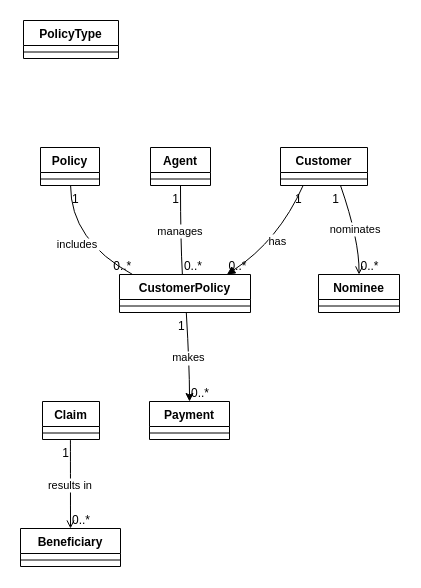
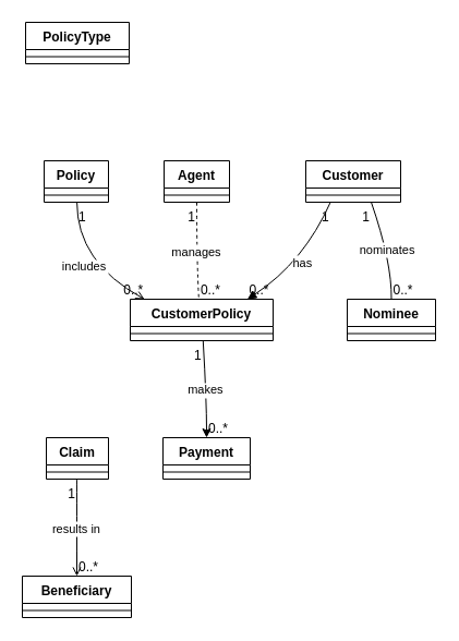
  <mxCell id="0" />
  <mxCell id="1" parent="0" />
  <mxCell id="2" value="Customer" style="swimlane;fontStyle=1;align=center;verticalAlign=top;childLayout=stackLayout;horizontal=1;startSize=25;horizontalStack=0;resizeParent=1;resizeParentMax=0;resizeLast=0;collapsible=0;marginBottom=0;" vertex="1" parent="1"><mxGeometry x="280" y="147" width="87" height="38" as="geometry" /></mxCell>
  <mxCell id="3" style="line;strokeWidth=1;fillColor=none;align=left;verticalAlign=middle;spacingTop=-1;spacingLeft=3;spacingRight=3;rotatable=0;labelPosition=right;points=[];portConstraint=eastwest;strokeColor=inherit;" vertex="1" parent="2"><mxGeometry y="25" width="87" height="13" as="geometry" /></mxCell>
  <mxCell id="4" value="Agent" style="swimlane;fontStyle=1;align=center;verticalAlign=top;childLayout=stackLayout;horizontal=1;startSize=25;horizontalStack=0;resizeParent=1;resizeParentMax=0;resizeLast=0;collapsible=0;marginBottom=0;" vertex="1" parent="1"><mxGeometry x="150" y="147" width="60" height="38" as="geometry" /></mxCell>
  <mxCell id="5" style="line;strokeWidth=1;fillColor=none;align=left;verticalAlign=middle;spacingTop=-1;spacingLeft=3;spacingRight=3;rotatable=0;labelPosition=right;points=[];portConstraint=eastwest;strokeColor=inherit;" vertex="1" parent="4"><mxGeometry y="25" width="60" height="13" as="geometry" /></mxCell>
  <mxCell id="6" value="Policy" style="swimlane;fontStyle=1;align=center;verticalAlign=top;childLayout=stackLayout;horizontal=1;startSize=25;horizontalStack=0;resizeParent=1;resizeParentMax=0;resizeLast=0;collapsible=0;marginBottom=0;" vertex="1" parent="1"><mxGeometry x="40" y="147" width="59" height="38" as="geometry" /></mxCell>
  <mxCell id="7" style="line;strokeWidth=1;fillColor=none;align=left;verticalAlign=middle;spacingTop=-1;spacingLeft=3;spacingRight=3;rotatable=0;labelPosition=right;points=[];portConstraint=eastwest;strokeColor=inherit;" vertex="1" parent="6"><mxGeometry y="25" width="59" height="13" as="geometry" /></mxCell>
  <mxCell id="8" value="PolicyType" style="swimlane;fontStyle=1;align=center;verticalAlign=top;childLayout=stackLayout;horizontal=1;startSize=25;horizontalStack=0;resizeParent=1;resizeParentMax=0;resizeLast=0;collapsible=0;marginBottom=0;" vertex="1" parent="1"><mxGeometry x="23" y="20" width="95" height="38" as="geometry" /></mxCell>
  <mxCell id="9" style="line;strokeWidth=1;fillColor=none;align=left;verticalAlign=middle;spacingTop=-1;spacingLeft=3;spacingRight=3;rotatable=0;labelPosition=right;points=[];portConstraint=eastwest;strokeColor=inherit;" vertex="1" parent="8"><mxGeometry y="25" width="95" height="13" as="geometry" /></mxCell>
  <mxCell id="10" value="CustomerPolicy" style="swimlane;fontStyle=1;align=center;verticalAlign=top;childLayout=stackLayout;horizontal=1;startSize=25;horizontalStack=0;resizeParent=1;resizeParentMax=0;resizeLast=0;collapsible=0;marginBottom=0;" vertex="1" parent="1"><mxGeometry x="119" y="274" width="131" height="38" as="geometry" /></mxCell>
  <mxCell id="11" style="line;strokeWidth=1;fillColor=none;align=left;verticalAlign=middle;spacingTop=-1;spacingLeft=3;spacingRight=3;rotatable=0;labelPosition=right;points=[];portConstraint=eastwest;strokeColor=inherit;" vertex="1" parent="10"><mxGeometry y="25" width="131" height="13" as="geometry" /></mxCell>
  <mxCell id="12" value="Claim" style="swimlane;fontStyle=1;align=center;verticalAlign=top;childLayout=stackLayout;horizontal=1;startSize=25;horizontalStack=0;resizeParent=1;resizeParentMax=0;resizeLast=0;collapsible=0;marginBottom=0;" vertex="1" parent="1"><mxGeometry x="42" y="401" width="57" height="38" as="geometry" /></mxCell>
  <mxCell id="13" style="line;strokeWidth=1;fillColor=none;align=left;verticalAlign=middle;spacingTop=-1;spacingLeft=3;spacingRight=3;rotatable=0;labelPosition=right;points=[];portConstraint=eastwest;strokeColor=inherit;" vertex="1" parent="12"><mxGeometry y="25" width="57" height="13" as="geometry" /></mxCell>
  <mxCell id="14" value="Payment" style="swimlane;fontStyle=1;align=center;verticalAlign=top;childLayout=stackLayout;horizontal=1;startSize=25;horizontalStack=0;resizeParent=1;resizeParentMax=0;resizeLast=0;collapsible=0;marginBottom=0;" vertex="1" parent="1"><mxGeometry x="149" y="401" width="80" height="38" as="geometry" /></mxCell>
  <mxCell id="15" style="line;strokeWidth=1;fillColor=none;align=left;verticalAlign=middle;spacingTop=-1;spacingLeft=3;spacingRight=3;rotatable=0;labelPosition=right;points=[];portConstraint=eastwest;strokeColor=inherit;" vertex="1" parent="14"><mxGeometry y="25" width="80" height="13" as="geometry" /></mxCell>
  <mxCell id="16" value="Nominee" style="swimlane;fontStyle=1;align=center;verticalAlign=top;childLayout=stackLayout;horizontal=1;startSize=25;horizontalStack=0;resizeParent=1;resizeParentMax=0;resizeLast=0;collapsible=0;marginBottom=0;" vertex="1" parent="1"><mxGeometry x="318" y="274" width="81" height="38" as="geometry" /></mxCell>
  <mxCell id="17" style="line;strokeWidth=1;fillColor=none;align=left;verticalAlign=middle;spacingTop=-1;spacingLeft=3;spacingRight=3;rotatable=0;labelPosition=right;points=[];portConstraint=eastwest;strokeColor=inherit;" vertex="1" parent="16"><mxGeometry y="25" width="81" height="13" as="geometry" /></mxCell>
  <mxCell id="18" value="Beneficiary" style="swimlane;fontStyle=1;align=center;verticalAlign=top;childLayout=stackLayout;horizontal=1;startSize=25;horizontalStack=0;resizeParent=1;resizeParentMax=0;resizeLast=0;collapsible=0;marginBottom=0;" vertex="1" parent="1"><mxGeometry x="20" y="528" width="100" height="38" as="geometry" /></mxCell>
  <mxCell id="19" style="line;strokeWidth=1;fillColor=none;align=left;verticalAlign=middle;spacingTop=-1;spacingLeft=3;spacingRight=3;rotatable=0;labelPosition=right;points=[];portConstraint=eastwest;strokeColor=inherit;" vertex="1" parent="18"><mxGeometry y="25" width="100" height="13" as="geometry" /></mxCell>
  <mxCell id="20" value="has" style="curved=1;startArrow=none;endArrow=block;exitX=0.26;exitY=1;entryX=0.82;entryY=0;rounded=0;" edge="1" parent="1" source="2" target="10"><mxGeometry relative="1" as="geometry"><Array as="points"><mxPoint x="278" y="240" /></Array></mxGeometry></mxCell>
  <mxCell id="21" value="1" style="edgeLabel;resizable=0;labelBackgroundColor=none;fontSize=12;align=right;verticalAlign=top;" vertex="1" parent="20"><mxGeometry x="-1" relative="1" as="geometry" /></mxCell>
  <mxCell id="22" value="0..*" style="edgeLabel;resizable=0;labelBackgroundColor=none;fontSize=12;align=left;verticalAlign=bottom;" vertex="1" parent="20"><mxGeometry x="1" relative="1" as="geometry" /></mxCell>
- <mxCell id="23" value="manages" style="curved=1;startArrow=none;endArrow=none;exitX=0.5;exitY=1;entryX=0.48;entryY=0;rounded=0;" edge="1" parent="1" source="4" target="10"><mxGeometry relative="1" as="geometry"><Array as="points"><mxPoint x="180" y="240" /></Array></mxGeometry></mxCell>
+ <mxCell id="23" value="manages" style="curved=1;startArrow=none;endArrow=none;exitX=0.5;exitY=1;entryX=0.48;entryY=0;rounded=0;dashed=1;" edge="1" parent="1" source="4" target="10"><mxGeometry relative="1" as="geometry"><Array as="points"><mxPoint x="180" y="240" /></Array></mxGeometry></mxCell>
  <mxCell id="24" value="1" style="edgeLabel;resizable=0;labelBackgroundColor=none;fontSize=12;align=right;verticalAlign=top;" vertex="1" parent="23"><mxGeometry x="-1" relative="1" as="geometry" /></mxCell>
  <mxCell id="25" value="0..*" style="edgeLabel;resizable=0;labelBackgroundColor=none;fontSize=12;align=left;verticalAlign=bottom;" vertex="1" parent="23"><mxGeometry x="1" relative="1" as="geometry" /></mxCell>
- <mxCell id="26" value="includes" style="curved=1;startArrow=none;endArrow=none;exitX=0.51;exitY=1;entryX=0.1;entryY=0;rounded=0;" edge="1" parent="1" source="6" target="10"><mxGeometry relative="1" as="geometry"><Array as="points"><mxPoint x="70" y="240" /></Array></mxGeometry></mxCell>
+ <mxCell id="26" value="includes" style="curved=1;startArrow=none;endArrow=open;exitX=0.51;exitY=1;entryX=0.1;entryY=0;rounded=0;" edge="1" parent="1" source="6" target="10"><mxGeometry relative="1" as="geometry"><Array as="points"><mxPoint x="70" y="240" /></Array></mxGeometry></mxCell>
  <mxCell id="27" value="1" style="edgeLabel;resizable=0;labelBackgroundColor=none;fontSize=12;align=left;verticalAlign=top;" vertex="1" parent="26"><mxGeometry x="-1" relative="1" as="geometry" /></mxCell>
  <mxCell id="28" value="0..*" style="edgeLabel;resizable=0;labelBackgroundColor=none;fontSize=12;align=right;verticalAlign=bottom;" vertex="1" parent="26"><mxGeometry x="1" relative="1" as="geometry" /></mxCell>
  <mxCell id="29" value="results in" style="curved=1;startArrow=none;endArrow=open;exitX=0.49;exitY=1;entryX=0.5;entryY=0;rounded=0;" edge="1" parent="1" source="12" target="18"><mxGeometry relative="1" as="geometry"><Array as="points" /></mxGeometry></mxCell>
  <mxCell id="30" value="1" style="edgeLabel;resizable=0;labelBackgroundColor=none;fontSize=12;align=right;verticalAlign=top;" vertex="1" parent="29"><mxGeometry x="-1" relative="1" as="geometry" /></mxCell>
  <mxCell id="31" value="0..*" style="edgeLabel;resizable=0;labelBackgroundColor=none;fontSize=12;align=left;verticalAlign=bottom;" vertex="1" parent="29"><mxGeometry x="1" relative="1" as="geometry" /></mxCell>
- <mxCell id="32" value="nominates" style="curved=1;startArrow=none;endArrow=open;exitX=0.69;exitY=1;entryX=0.5;entryY=0;rounded=0;" edge="1" parent="1" source="2" target="16"><mxGeometry relative="1" as="geometry"><Array as="points"><mxPoint x="359" y="240" /></Array></mxGeometry></mxCell>
+ <mxCell id="32" value="nominates" style="curved=1;startArrow=none;endArrow=none;exitX=0.69;exitY=1;entryX=0.5;entryY=0;rounded=0;" edge="1" parent="1" source="2" target="16"><mxGeometry relative="1" as="geometry"><Array as="points"><mxPoint x="359" y="240" /></Array></mxGeometry></mxCell>
  <mxCell id="33" value="1" style="edgeLabel;resizable=0;labelBackgroundColor=none;fontSize=12;align=right;verticalAlign=top;" vertex="1" parent="32"><mxGeometry x="-1" relative="1" as="geometry" /></mxCell>
  <mxCell id="34" value="0..*" style="edgeLabel;resizable=0;labelBackgroundColor=none;fontSize=12;align=left;verticalAlign=bottom;" vertex="1" parent="32"><mxGeometry x="1" relative="1" as="geometry" /></mxCell>
  <mxCell id="35" value="makes" style="curved=1;startArrow=none;endArrow=classic;exitX=0.51;exitY=1;entryX=0.5;entryY=0;rounded=0;" edge="1" parent="1" source="10" target="14"><mxGeometry relative="1" as="geometry"><Array as="points"><mxPoint x="189" y="367" /></Array></mxGeometry></mxCell>
  <mxCell id="36" value="1" style="edgeLabel;resizable=0;labelBackgroundColor=none;fontSize=12;align=right;verticalAlign=top;" vertex="1" parent="35"><mxGeometry x="-1" relative="1" as="geometry" /></mxCell>
  <mxCell id="37" value="0..*" style="edgeLabel;resizable=0;labelBackgroundColor=none;fontSize=12;align=left;verticalAlign=bottom;" vertex="1" parent="35"><mxGeometry x="1" relative="1" as="geometry" /></mxCell>
